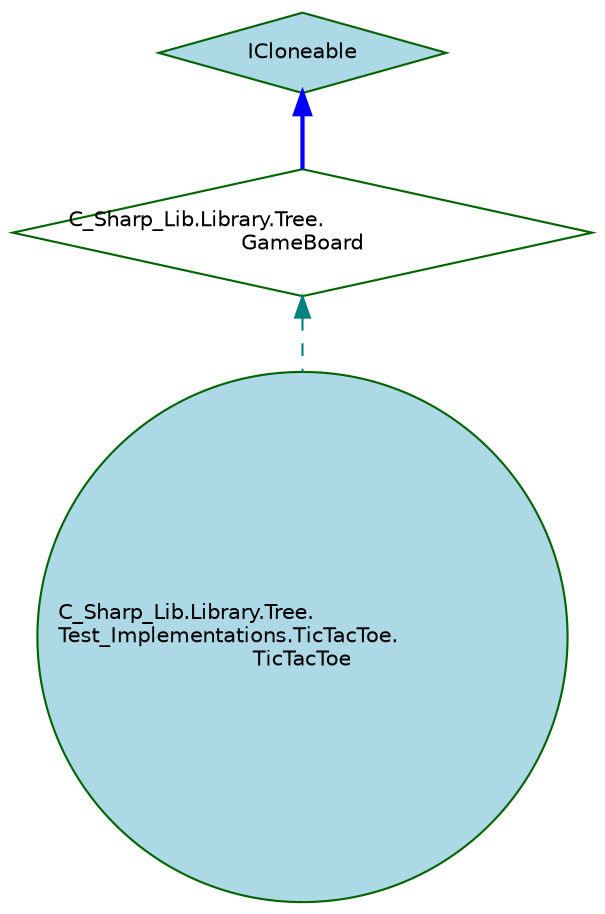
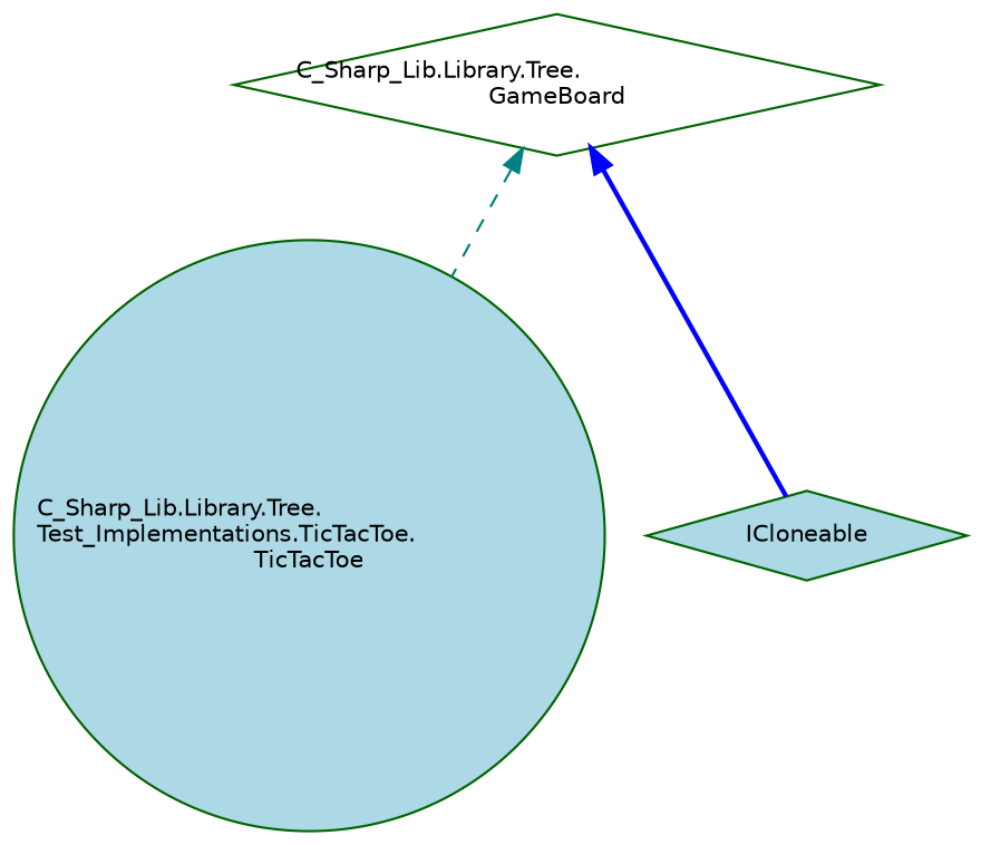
  digraph {
    node [color=darkgreen fillcolor=lightblue fontname=Helvetica fontsize=10 shape=diamond style=filled]
    edge [dir=back fontname=Helvetica fontsize=10 labelfontname=Helvetica labelfontsize=10]
    n1 [fillcolor=white fontcolor=black height=0.2 label="C_Sharp_Lib.Library.Tree.\lGameBoard" width=0.4]
    n2 [height=0.2 label="C_Sharp_Lib.Library.Tree.\lTest_Implementations.TicTacToe.\lTicTacToe" shape=circle width=0.4]
    n3 [height=0.2 label=ICloneable width=0.4]
    n1 -> n2 [color=teal style=dashed]
-   n3 -> n1 [color=blue style=bold]
+   n1 -> n3 [color=blue style=bold]
  }
